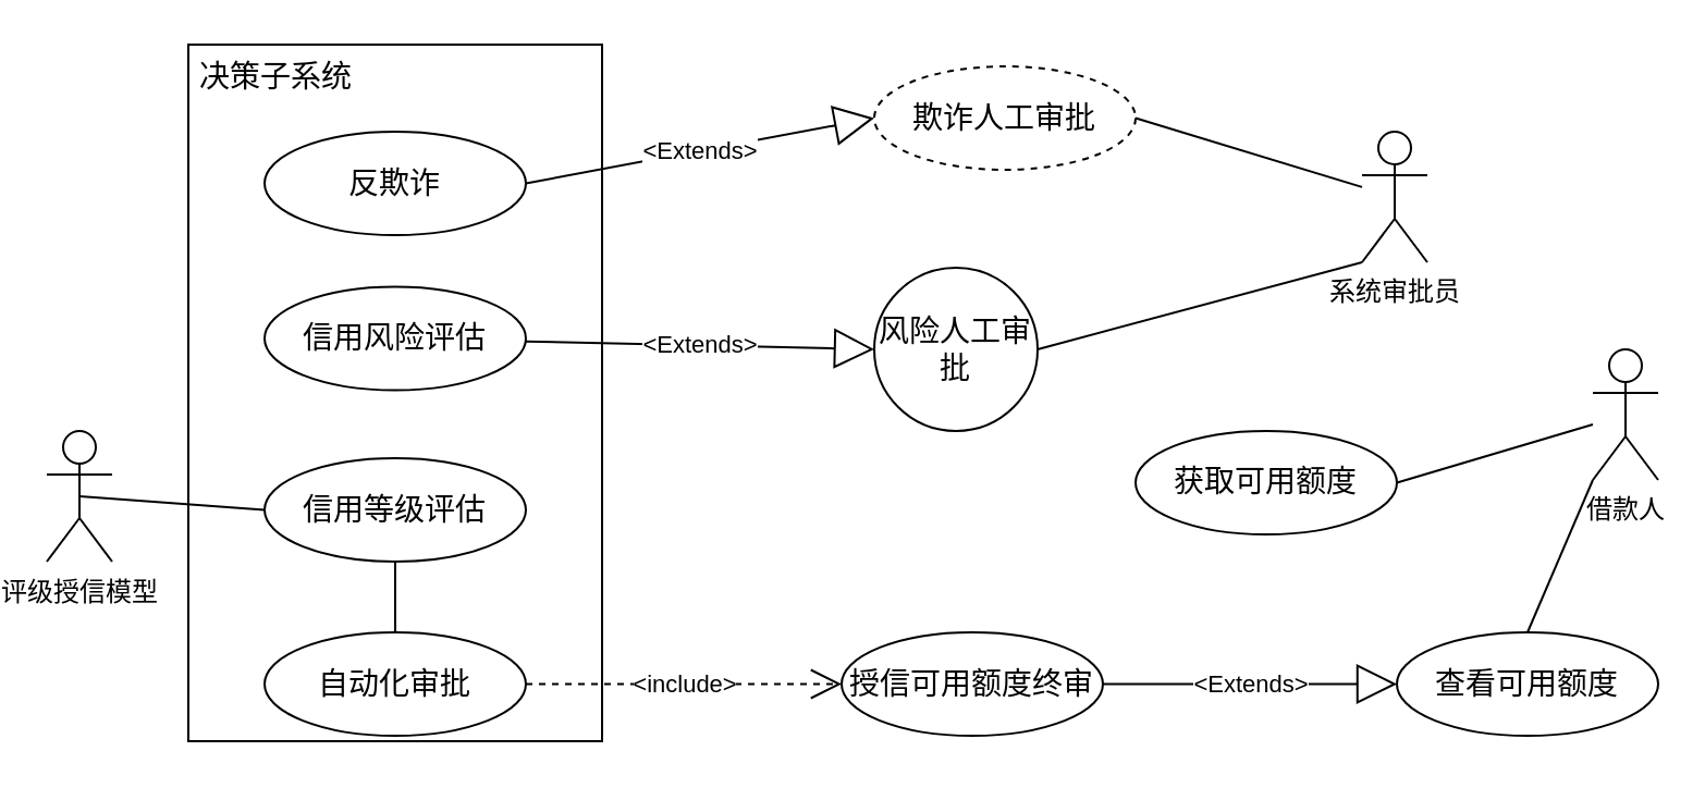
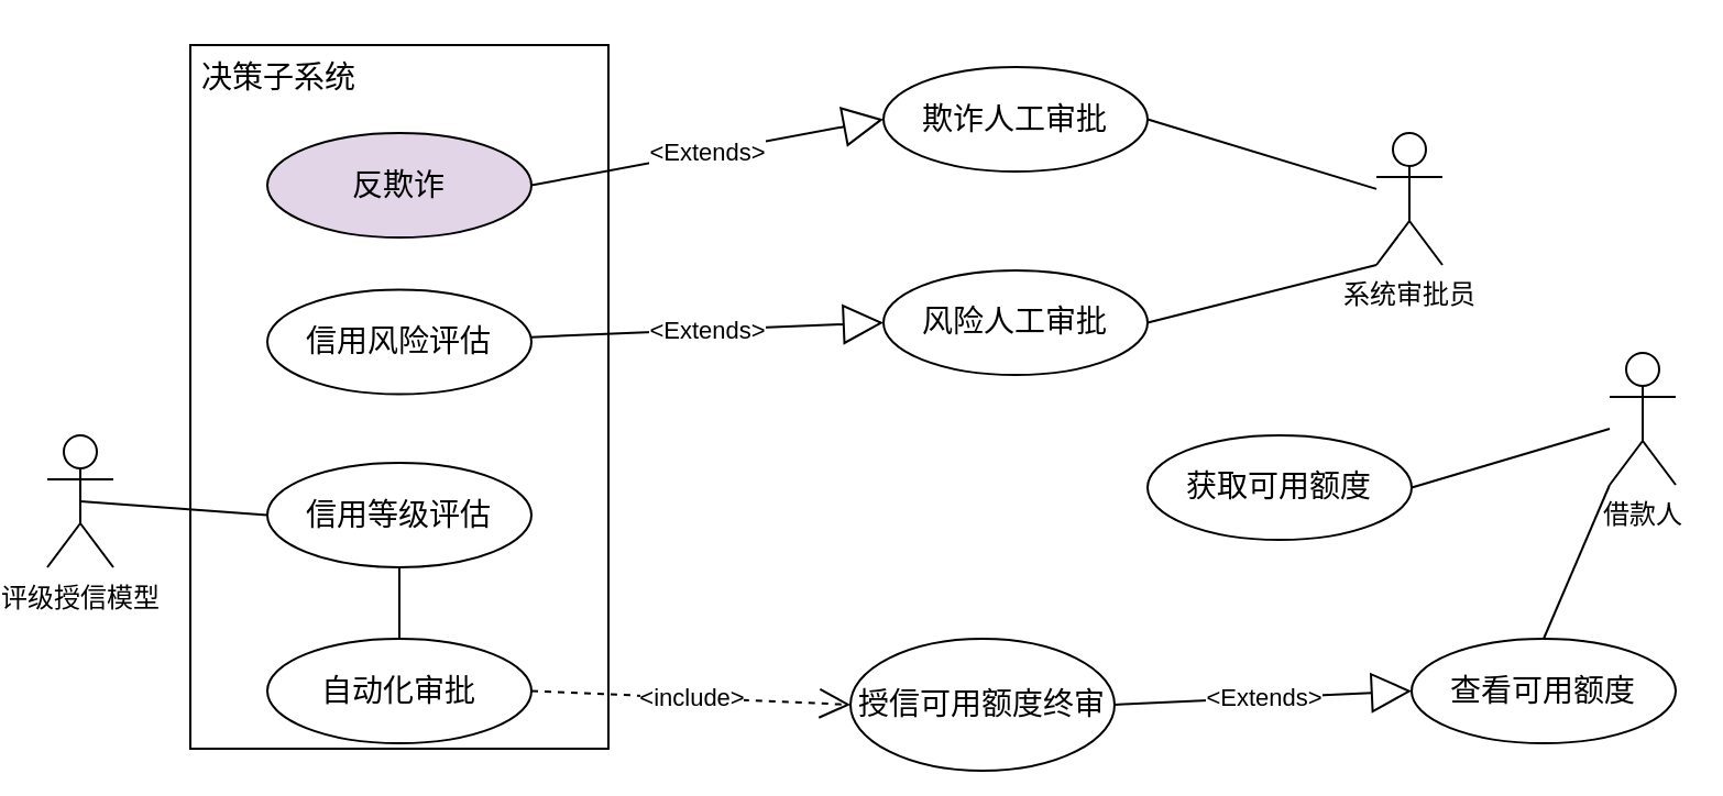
  <mxCell id="0" />
  <mxCell id="1" parent="0" />
  <mxCell id="2" value="" style="html=1;whiteSpace=wrap;" parent="1" vertex="1"><mxGeometry x="85" y="20" width="190" height="320" as="geometry" /></mxCell>
  <mxCell id="3" value="&lt;font style=&quot;font-size: 14px;&quot;&gt;决策子系统&lt;/font&gt;" style="text;html=1;align=center;verticalAlign=middle;resizable=0;points=[];autosize=1;strokeColor=none;fillColor=none;" parent="1" vertex="1"><mxGeometry x="80" y="20" width="90" height="30" as="geometry" /></mxCell>
- <mxCell id="4" value="&lt;span style=&quot;font-size: 14px;&quot;&gt;反欺诈&lt;/span&gt;" style="ellipse;whiteSpace=wrap;html=1;" parent="1" vertex="1"><mxGeometry x="120" y="60" width="120" height="47.5" as="geometry" /></mxCell>
+ <mxCell id="4" value="&lt;span style=&quot;font-size: 14px;&quot;&gt;反欺诈&lt;/span&gt;" style="ellipse;whiteSpace=wrap;html=1;fillColor=#e1d5e7;" parent="1" vertex="1"><mxGeometry x="120" y="60" width="120" height="47.5" as="geometry" /></mxCell>
  <mxCell id="5" value="&lt;span style=&quot;font-size: 14px;&quot;&gt;信用风险评估&lt;/span&gt;" style="ellipse;whiteSpace=wrap;html=1;" parent="1" vertex="1"><mxGeometry x="120" y="131.25" width="120" height="47.5" as="geometry" /></mxCell>
  <mxCell id="6" value="" style="edgeStyle=orthogonalEdgeStyle;rounded=0;orthogonalLoop=1;jettySize=auto;html=1;endArrow=none;endFill=0;" parent="1" source="7" target="8" edge="1"><mxGeometry relative="1" as="geometry" /></mxCell>
  <mxCell id="7" value="&lt;span style=&quot;font-size: 14px;&quot;&gt;信用等级评估&lt;/span&gt;" style="ellipse;whiteSpace=wrap;html=1;" parent="1" vertex="1"><mxGeometry x="120" y="210" width="120" height="47.5" as="geometry" /></mxCell>
  <mxCell id="8" value="&lt;span style=&quot;font-size: 14px;&quot;&gt;自动化审批&lt;/span&gt;" style="ellipse;whiteSpace=wrap;html=1;" parent="1" vertex="1"><mxGeometry x="120" y="290" width="120" height="47.5" as="geometry" /></mxCell>
  <mxCell id="9" value="&amp;lt;Extends&amp;gt;" style="endArrow=block;endSize=16;endFill=0;html=1;rounded=0;entryX=0;entryY=0.5;entryDx=0;entryDy=0;exitX=1;exitY=0.5;exitDx=0;exitDy=0;" parent="1" target="10" edge="1" source="4"><mxGeometry width="160" relative="1" as="geometry"><mxPoint x="310" y="83.25" as="sourcePoint" /><mxPoint x="475" y="20" as="targetPoint" /></mxGeometry></mxCell>
- <mxCell id="10" value="&lt;span style=&quot;font-size: 14px;&quot;&gt;欺诈人工审批&lt;/span&gt;" style="ellipse;whiteSpace=wrap;html=1;dashed=1;" parent="1" vertex="1"><mxGeometry x="400" y="30" width="120" height="47.5" as="geometry" /></mxCell>
+ <mxCell id="10" value="&lt;span style=&quot;font-size: 14px;&quot;&gt;欺诈人工审批&lt;/span&gt;" style="ellipse;whiteSpace=wrap;html=1;" parent="1" vertex="1"><mxGeometry x="400" y="30" width="120" height="47.5" as="geometry" /></mxCell>
  <mxCell id="11" value="&amp;lt;Extends&amp;gt;" style="endArrow=block;endSize=16;endFill=0;html=1;rounded=0;entryX=0;entryY=0.5;entryDx=0;entryDy=0;" parent="1" target="12" edge="1" source="5"><mxGeometry width="160" relative="1" as="geometry"><mxPoint x="310" y="165" as="sourcePoint" /><mxPoint x="470" y="164.5" as="targetPoint" /></mxGeometry></mxCell>
- <mxCell id="12" value="&lt;span style=&quot;font-size: 14px;&quot;&gt;风险人工审批&lt;/span&gt;" style="ellipse;whiteSpace=wrap;html=1;" parent="1" vertex="1"><mxGeometry x="400" y="122.5" width="75" height="75" as="geometry" /></mxCell>
+ <mxCell id="12" value="&lt;span style=&quot;font-size: 14px;&quot;&gt;风险人工审批&lt;/span&gt;" style="ellipse;whiteSpace=wrap;html=1;" parent="1" vertex="1"><mxGeometry x="400" y="122.5" width="120" height="47.5" as="geometry" /></mxCell>
  <mxCell id="13" style="rounded=0;orthogonalLoop=1;jettySize=auto;html=1;entryX=1;entryY=0.5;entryDx=0;entryDy=0;endArrow=none;endFill=0;" parent="1" source="15" target="10" edge="1"><mxGeometry relative="1" as="geometry" /></mxCell>
  <mxCell id="14" style="rounded=0;orthogonalLoop=1;jettySize=auto;html=1;entryX=1;entryY=0.5;entryDx=0;entryDy=0;exitX=0;exitY=1;exitDx=0;exitDy=0;exitPerimeter=0;endArrow=none;endFill=0;" parent="1" source="15" target="12" edge="1"><mxGeometry relative="1" as="geometry" /></mxCell>
  <mxCell id="15" value="系统审批员" style="shape=umlActor;verticalLabelPosition=bottom;verticalAlign=top;html=1;" parent="1" vertex="1"><mxGeometry x="624" y="60" width="30" height="60" as="geometry" /></mxCell>
  <mxCell id="16" value="&amp;lt;include&amp;gt;" style="endArrow=open;endSize=12;dashed=1;html=1;rounded=0;exitX=1;exitY=0.5;exitDx=0;exitDy=0;entryX=0;entryY=0.5;entryDx=0;entryDy=0;" parent="1" source="8" target="17" edge="1"><mxGeometry width="160" relative="1" as="geometry"><mxPoint x="315" y="330" as="sourcePoint" /><mxPoint x="475" y="324" as="targetPoint" /></mxGeometry></mxCell>
- <mxCell id="17" value="&lt;span style=&quot;font-size: 14px;&quot;&gt;授信可用额度终审&lt;/span&gt;" style="ellipse;whiteSpace=wrap;html=1;" parent="1" vertex="1"><mxGeometry x="385" y="290" width="120" height="47.5" as="geometry" /></mxCell>
+ <mxCell id="17" value="&lt;span style=&quot;font-size: 14px;&quot;&gt;授信可用额度终审&lt;/span&gt;" style="ellipse;whiteSpace=wrap;html=1;" parent="1" vertex="1"><mxGeometry x="385" y="290" width="120" height="60" as="geometry" /></mxCell>
  <mxCell id="18" value="&amp;lt;Extends&amp;gt;" style="endArrow=block;endSize=16;endFill=0;html=1;rounded=0;exitX=1;exitY=0.5;exitDx=0;exitDy=0;entryX=0;entryY=0.5;entryDx=0;entryDy=0;" parent="1" source="17" target="19" edge="1"><mxGeometry width="160" relative="1" as="geometry"><mxPoint x="595" y="320" as="sourcePoint" /><mxPoint x="735" y="324" as="targetPoint" /></mxGeometry></mxCell>
  <mxCell id="19" value="&lt;span style=&quot;font-size: 14px;&quot;&gt;查看可用额度&lt;/span&gt;" style="ellipse;whiteSpace=wrap;html=1;" parent="1" vertex="1"><mxGeometry x="640" y="290" width="120" height="47.5" as="geometry" /></mxCell>
  <mxCell id="20" style="rounded=0;orthogonalLoop=1;jettySize=auto;html=1;entryX=0.5;entryY=0;entryDx=0;entryDy=0;endArrow=none;endFill=0;exitX=0;exitY=1;exitDx=0;exitDy=0;exitPerimeter=0;" parent="1" source="22" target="19" edge="1"><mxGeometry relative="1" as="geometry" /></mxCell>
  <mxCell id="21" style="rounded=0;orthogonalLoop=1;jettySize=auto;html=1;endArrow=none;endFill=0;entryX=1;entryY=0.5;entryDx=0;entryDy=0;" parent="1" source="22" target="23" edge="1"><mxGeometry relative="1" as="geometry"><mxPoint x="515" y="400" as="targetPoint" /></mxGeometry></mxCell>
  <mxCell id="22" value="借款人" style="shape=umlActor;verticalLabelPosition=bottom;verticalAlign=top;html=1;" parent="1" vertex="1"><mxGeometry x="730" y="160" width="30" height="60" as="geometry" /></mxCell>
  <mxCell id="23" value="&lt;span style=&quot;font-size: 14px;&quot;&gt;获取可用额度&lt;/span&gt;" style="ellipse;whiteSpace=wrap;html=1;" parent="1" vertex="1"><mxGeometry x="520" y="197.5" width="120" height="47.5" as="geometry" /></mxCell>
  <mxCell id="24" value="评级授信模型" style="shape=umlActor;verticalLabelPosition=bottom;verticalAlign=top;html=1;" vertex="1" parent="1"><mxGeometry x="20" y="197.5" width="30" height="60" as="geometry" /></mxCell>
  <mxCell id="25" style="rounded=0;orthogonalLoop=1;jettySize=auto;html=1;entryX=0.5;entryY=0.5;entryDx=0;entryDy=0;endArrow=none;endFill=0;exitX=0;exitY=0.5;exitDx=0;exitDy=0;entryPerimeter=0;" edge="1" parent="1" source="7" target="24"><mxGeometry relative="1" as="geometry"><mxPoint x="150" y="269" as="sourcePoint" /><mxPoint x="70" y="230" as="targetPoint" /></mxGeometry></mxCell>
